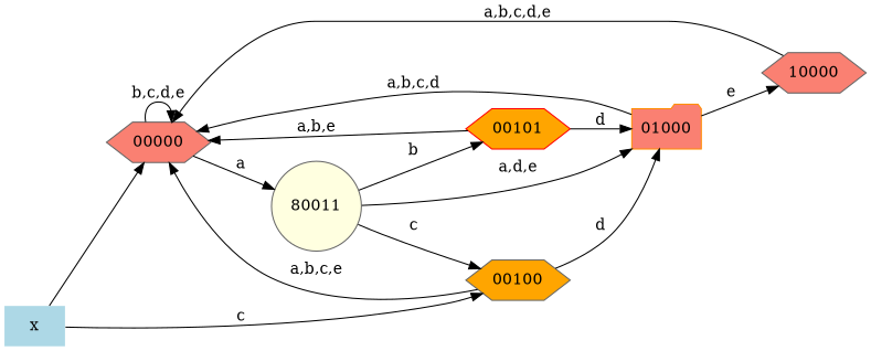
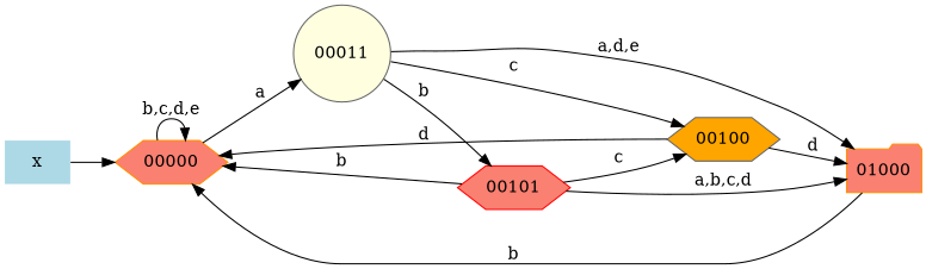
  digraph {
    rankdir=LR
    node [color=gray40 fillcolor=salmon shape=hexagon style=filled]
-   00000
-   10000
-   00011 [fillcolor=lightyellow shape=circle label=80011]
+   00000 [color=darkorange]
+   00011 [fillcolor=lightyellow shape=circle]
    x [fillcolor=lightblue shape=none]
-   00101 [color=red fillcolor=orange]
+   00101 [color=red]
    00100 [fillcolor=orange]
    01000 [color=darkorange shape=folder]
    00000 -> 00000 [label=" b,c,d,e "]
    00000 -> 00011 [label=" a "]
-   10000 -> 00000 [label=" a,b,c,d,e "]
    00011 -> 00101 [label=" b "]
    00011 -> 00100 [label=" c "]
    00011 -> 01000 [label=" a,d,e "]
    x -> 00000
-   00101 -> 00000 [label=" a,b,e "]
-   x -> 00100 [label=" c "]
-   00101 -> 01000 [label=" d "]
-   00100 -> 00000 [label=" a,b,c,e "]
+   00101 -> 00000 [label=" b "]
+   00101 -> 00100 [label=" c "]
+   00101 -> 01000 [label=" a,b,c,d "]
+   00100 -> 00000 [label=" d "]
    00100 -> 01000 [label=" d "]
-   01000 -> 00000 [label=" a,b,c,d "]
-   01000 -> 10000 [label=" e "]
+   01000 -> 00000 [label=" b "]
  }
